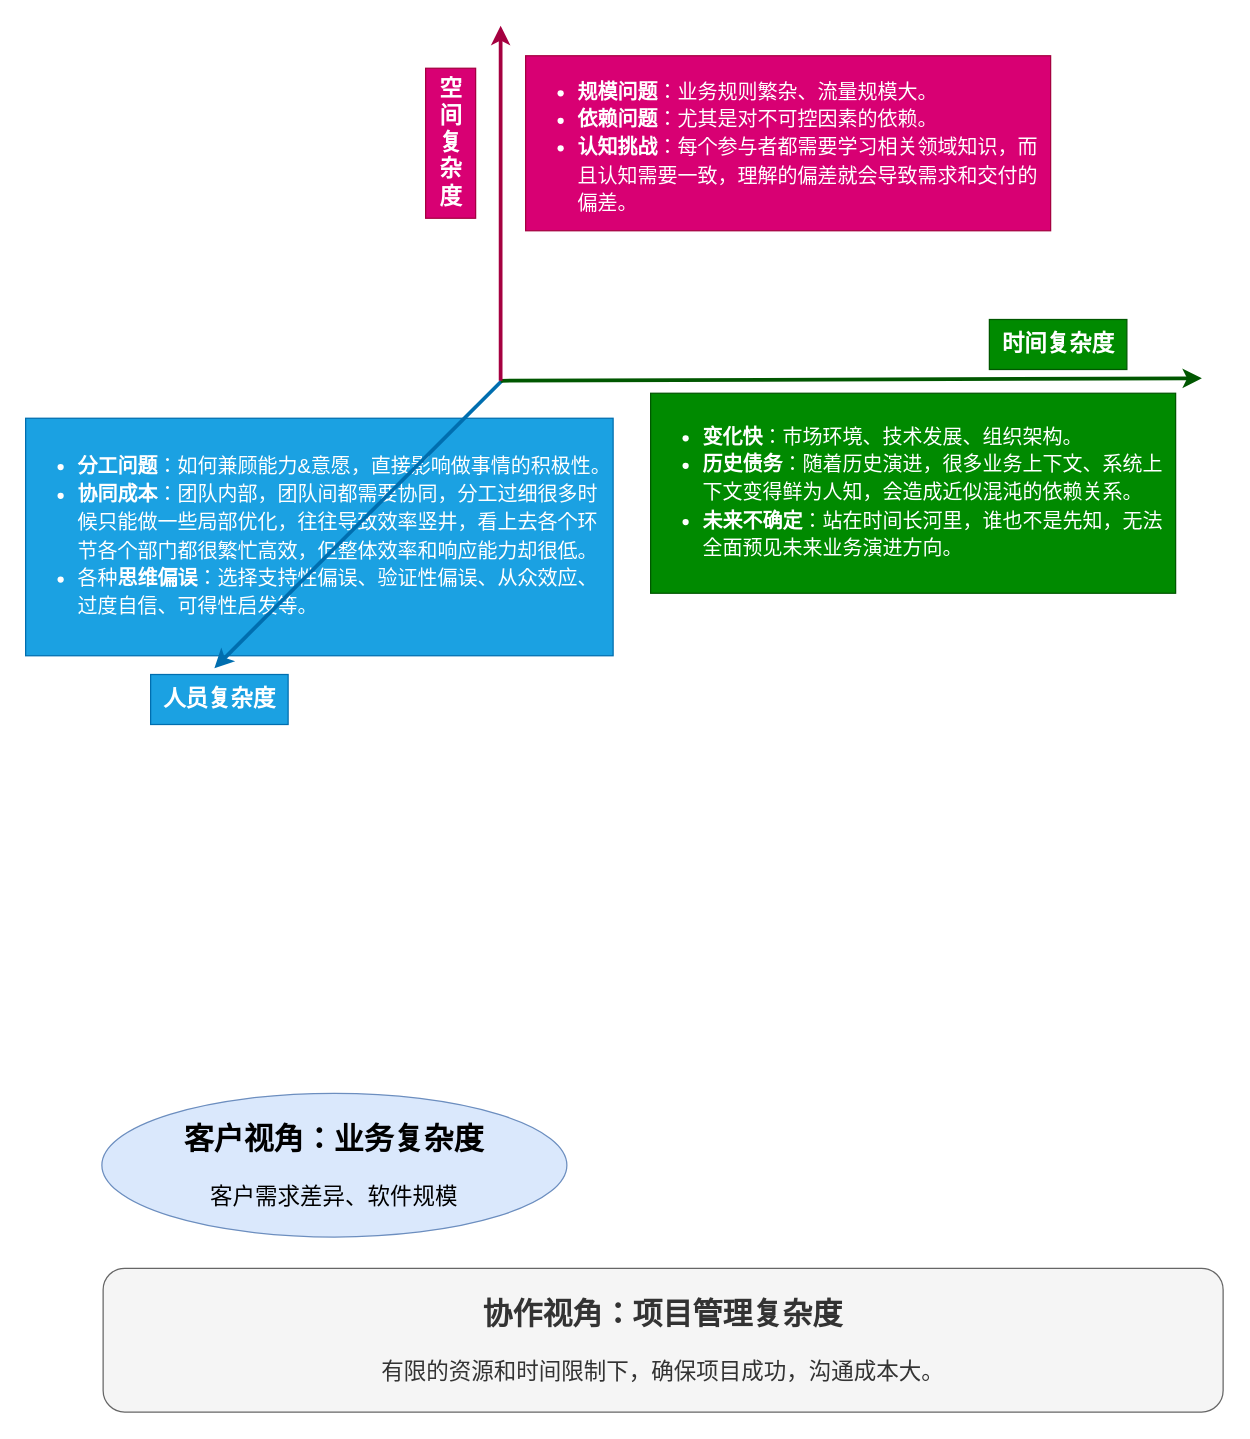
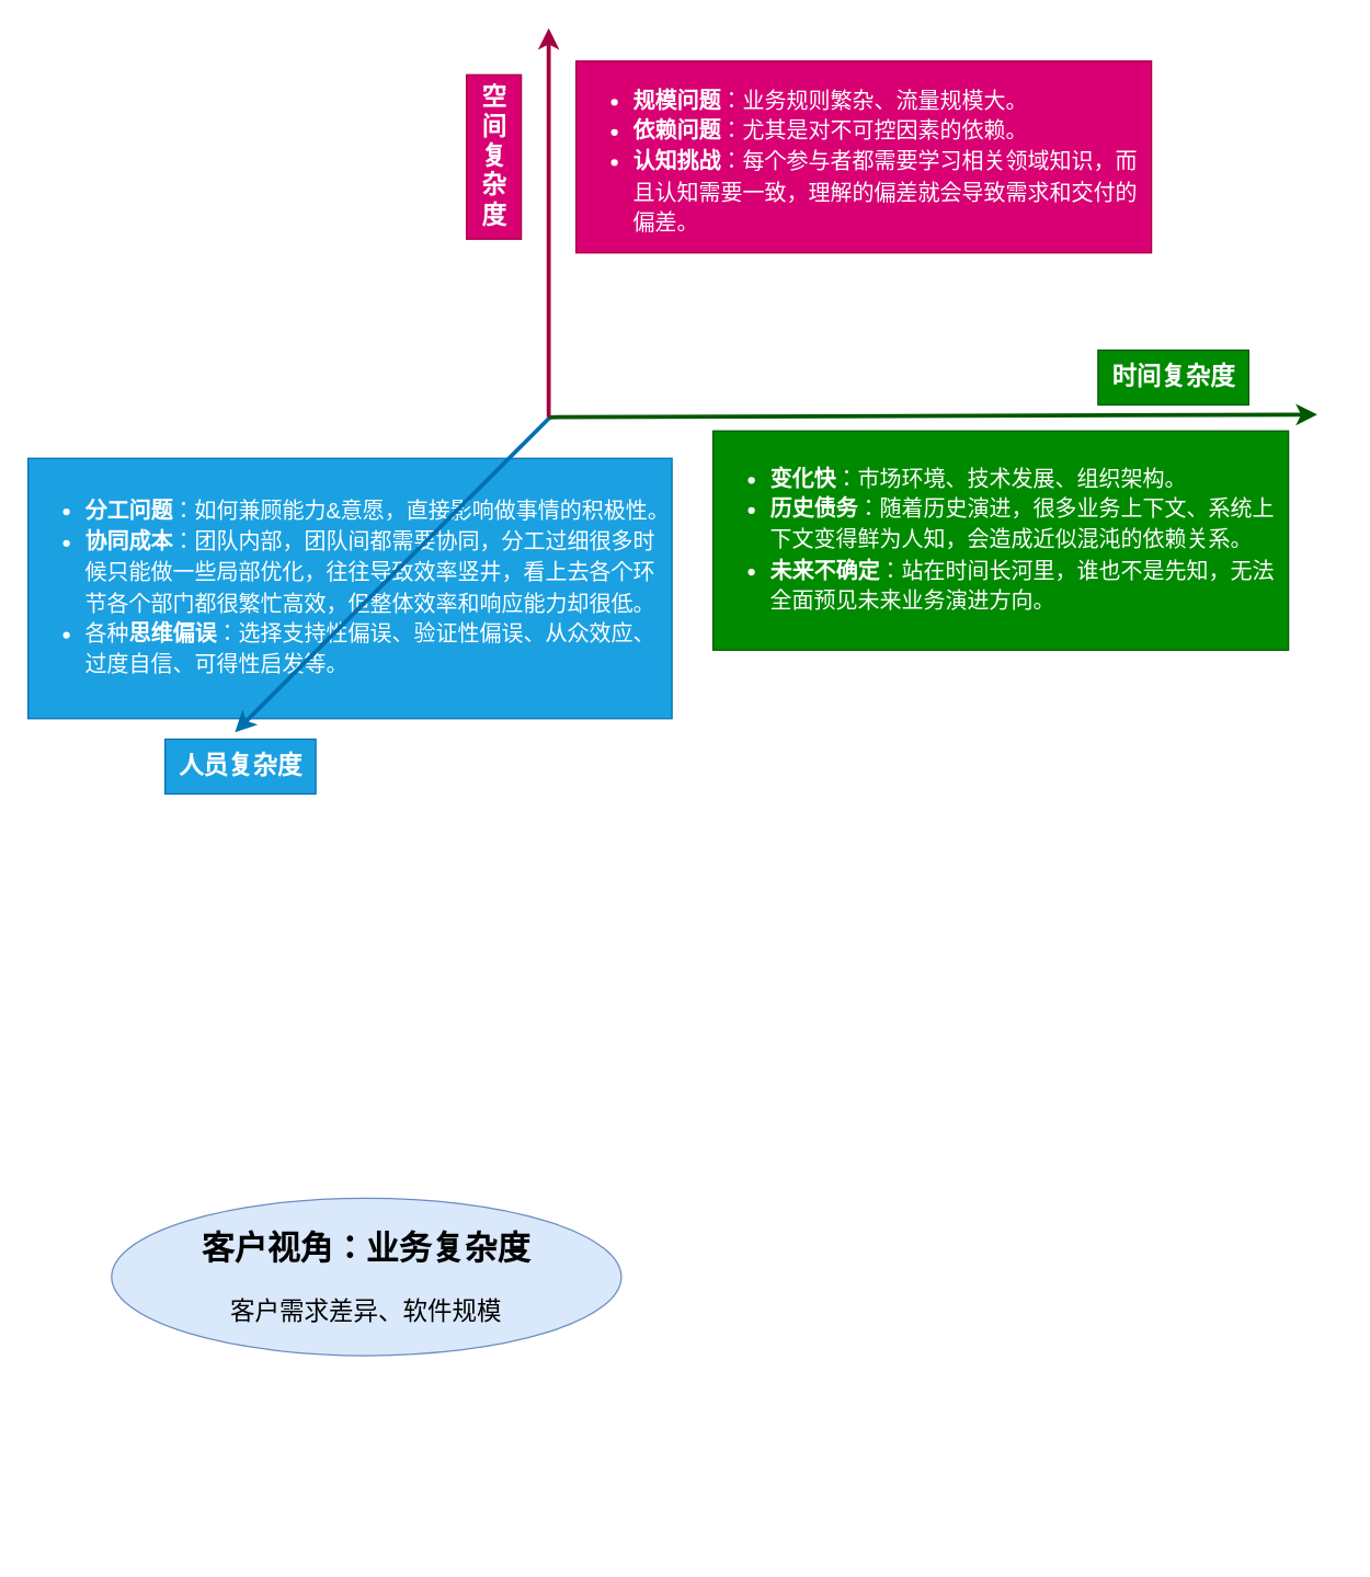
  <mxCell id="0" />
  <mxCell id="1" parent="0" />
  <mxCell id="2" value="&lt;ul style=&quot;line-height: 1.4;&quot;&gt;&lt;li&gt;&lt;b&gt;分工问题&lt;/b&gt;：如何兼顾能力&amp;amp;意愿，直接影响做事情的积极性。&lt;/li&gt;&lt;li&gt;&lt;b&gt;协同成本&lt;/b&gt;：团队内部，团队间都需要协同，分工过细很多时候只能做一些局部优化，往往导致效率竖井，看上去各个环节各个部门都很繁忙高效，但整体效率和响应能力却很低。&lt;/li&gt;&lt;li&gt;&lt;span style=&quot;background-color: initial;&quot;&gt;各种&lt;/span&gt;&lt;b style=&quot;background-color: initial;&quot;&gt;思维偏误&lt;/b&gt;&lt;span style=&quot;background-color: initial;&quot;&gt;：选择支持性偏误、验证性偏误、从众效应、过度自信、可得性启发等。&lt;/span&gt;&lt;/li&gt;&lt;/ul&gt;" style="text;strokeColor=#006EAF;fillColor=#1ba1e2;html=1;whiteSpace=wrap;verticalAlign=middle;overflow=hidden;fontSize=16;fontColor=#ffffff;" parent="1" vertex="1"><mxGeometry x="20" y="334" width="470" height="190" as="geometry" /></mxCell>
  <mxCell id="3" value="" style="endArrow=classic;html=1;rounded=0;strokeWidth=3;fillColor=#1ba1e2;strokeColor=#006EAF;" parent="1" edge="1"><mxGeometry width="50" height="50" relative="1" as="geometry"><mxPoint x="401" y="304" as="sourcePoint" /><mxPoint x="171" y="534" as="targetPoint" /></mxGeometry></mxCell>
  <mxCell id="4" value="" style="endArrow=classic;html=1;rounded=0;strokeWidth=3;fillColor=#008a00;strokeColor=#005700;" parent="1" edge="1"><mxGeometry width="50" height="50" relative="1" as="geometry"><mxPoint x="400" y="304" as="sourcePoint" /><mxPoint x="961" y="302" as="targetPoint" /></mxGeometry></mxCell>
  <mxCell id="5" value="" style="endArrow=classic;html=1;rounded=0;strokeWidth=3;fillColor=#d80073;strokeColor=#A50040;" parent="1" edge="1"><mxGeometry width="50" height="50" relative="1" as="geometry"><mxPoint x="400" y="304" as="sourcePoint" /><mxPoint x="400" y="20" as="targetPoint" /></mxGeometry></mxCell>
- <mxCell id="6" value="时间复杂度" style="text;html=1;align=center;verticalAlign=middle;resizable=0;points=[];autosize=1;strokeColor=#005700;fillColor=#008a00;fontStyle=1;fontSize=18;fontColor=#ffffff;" parent="1" vertex="1"><mxGeometry x="791" y="255" width="110" height="40" as="geometry" /></mxCell>
+ <mxCell id="6" value="时间复杂度" style="text;html=1;align=center;verticalAlign=middle;resizable=0;points=[];autosize=1;strokeColor=#005700;fillColor=#008a00;fontStyle=1;fontSize=18;fontColor=#ffffff;" parent="1" vertex="1"><mxGeometry x="801" y="255" width="110" height="40" as="geometry" /></mxCell>
  <mxCell id="7" value="空&lt;br style=&quot;font-size: 18px;&quot;&gt;间&lt;br style=&quot;font-size: 18px;&quot;&gt;复&lt;br style=&quot;font-size: 18px;&quot;&gt;杂&lt;br style=&quot;font-size: 18px;&quot;&gt;度" style="text;html=1;align=center;verticalAlign=middle;resizable=0;points=[];autosize=1;strokeColor=#A50040;fillColor=#d80073;fontStyle=1;fontSize=18;horizontal=1;rotation=0;fontColor=#ffffff;" parent="1" vertex="1"><mxGeometry x="340" y="54" width="40" height="120" as="geometry" /></mxCell>
  <mxCell id="8" value="人员复杂度" style="text;html=1;align=center;verticalAlign=middle;resizable=0;points=[];autosize=1;strokeColor=#006EAF;fillColor=#1ba1e2;fontStyle=1;fontSize=18;rotation=0;fontColor=#ffffff;" parent="1" vertex="1"><mxGeometry x="120" y="539" width="110" height="40" as="geometry" /></mxCell>
  <mxCell id="9" value="&lt;ul style=&quot;line-height: 1.4;&quot;&gt;&lt;li&gt;&lt;b style=&quot;background-color: initial;&quot;&gt;变化快&lt;/b&gt;&lt;span style=&quot;background-color: initial;&quot;&gt;：市场环境、技术发展、组织架构。&lt;/span&gt;&lt;br&gt;&lt;/li&gt;&lt;li&gt;&lt;b&gt;历史债务&lt;/b&gt;：随着历史演进，很多业务上下文、系统上下文变得鲜为人知，会造成近似混沌的依赖关系。&lt;/li&gt;&lt;li&gt;&lt;b&gt;未来不确定&lt;/b&gt;：站在时间长河里，谁也不是先知，无法全面预见未来业务演进方向。&lt;/li&gt;&lt;/ul&gt;" style="text;strokeColor=#005700;fillColor=#008a00;html=1;whiteSpace=wrap;verticalAlign=middle;overflow=hidden;fontSize=16;fontColor=#ffffff;" parent="1" vertex="1"><mxGeometry x="520" y="314" width="420" height="160" as="geometry" /></mxCell>
  <mxCell id="10" value="&lt;ul style=&quot;line-height: 1.4;&quot;&gt;&lt;li&gt;&lt;b&gt;规模问题&lt;/b&gt;：业务规则繁杂、流量规模大。&lt;/li&gt;&lt;li&gt;&lt;b&gt;&lt;b&gt;依赖问题&lt;/b&gt;&lt;span style=&quot;font-weight: 400;&quot;&gt;：尤其是对不可控因素的依赖。&lt;/span&gt;&lt;br&gt;&lt;/b&gt;&lt;/li&gt;&lt;li&gt;&lt;b&gt;认知挑战&lt;/b&gt;：每个参与者都需要学习相关领域知识，而且认知需要一致，理解的偏差就会导致需求和交付的偏差。&lt;/li&gt;&lt;/ul&gt;" style="text;strokeColor=#A50040;fillColor=#d80073;html=1;whiteSpace=wrap;verticalAlign=middle;overflow=hidden;fontSize=16;fontColor=#ffffff;" parent="1" vertex="1"><mxGeometry x="420" y="44" width="420" height="140" as="geometry" /></mxCell>
  <mxCell id="11" value="&lt;font size=&quot;1&quot; style=&quot;&quot;&gt;&lt;b style=&quot;font-size: 24px;&quot;&gt;客户视角：业务复杂度&lt;/b&gt;&lt;/font&gt;&lt;br&gt;&lt;br&gt;客户需求差异、软件规模" style="ellipse;whiteSpace=wrap;html=1;fontSize=18;fillColor=#dae8fc;strokeColor=#6c8ebf;" parent="1" vertex="1"><mxGeometry x="81" y="874" width="372" height="115" as="geometry" /></mxCell>
- <mxCell id="12" value="&lt;font style=&quot;font-size: 24px;&quot;&gt;&lt;b&gt;协作视角：项目管理复杂度&lt;/b&gt;&lt;/font&gt;&lt;br&gt;&lt;br&gt;有限的资源和时间限制下，确保项目成功，沟通成本大。" style="rounded=1;whiteSpace=wrap;html=1;fontSize=18;fillColor=#f5f5f5;fontColor=#333333;strokeColor=#666666;" parent="1" vertex="1"><mxGeometry x="82" y="1014" width="896" height="115" as="geometry" /></mxCell>
